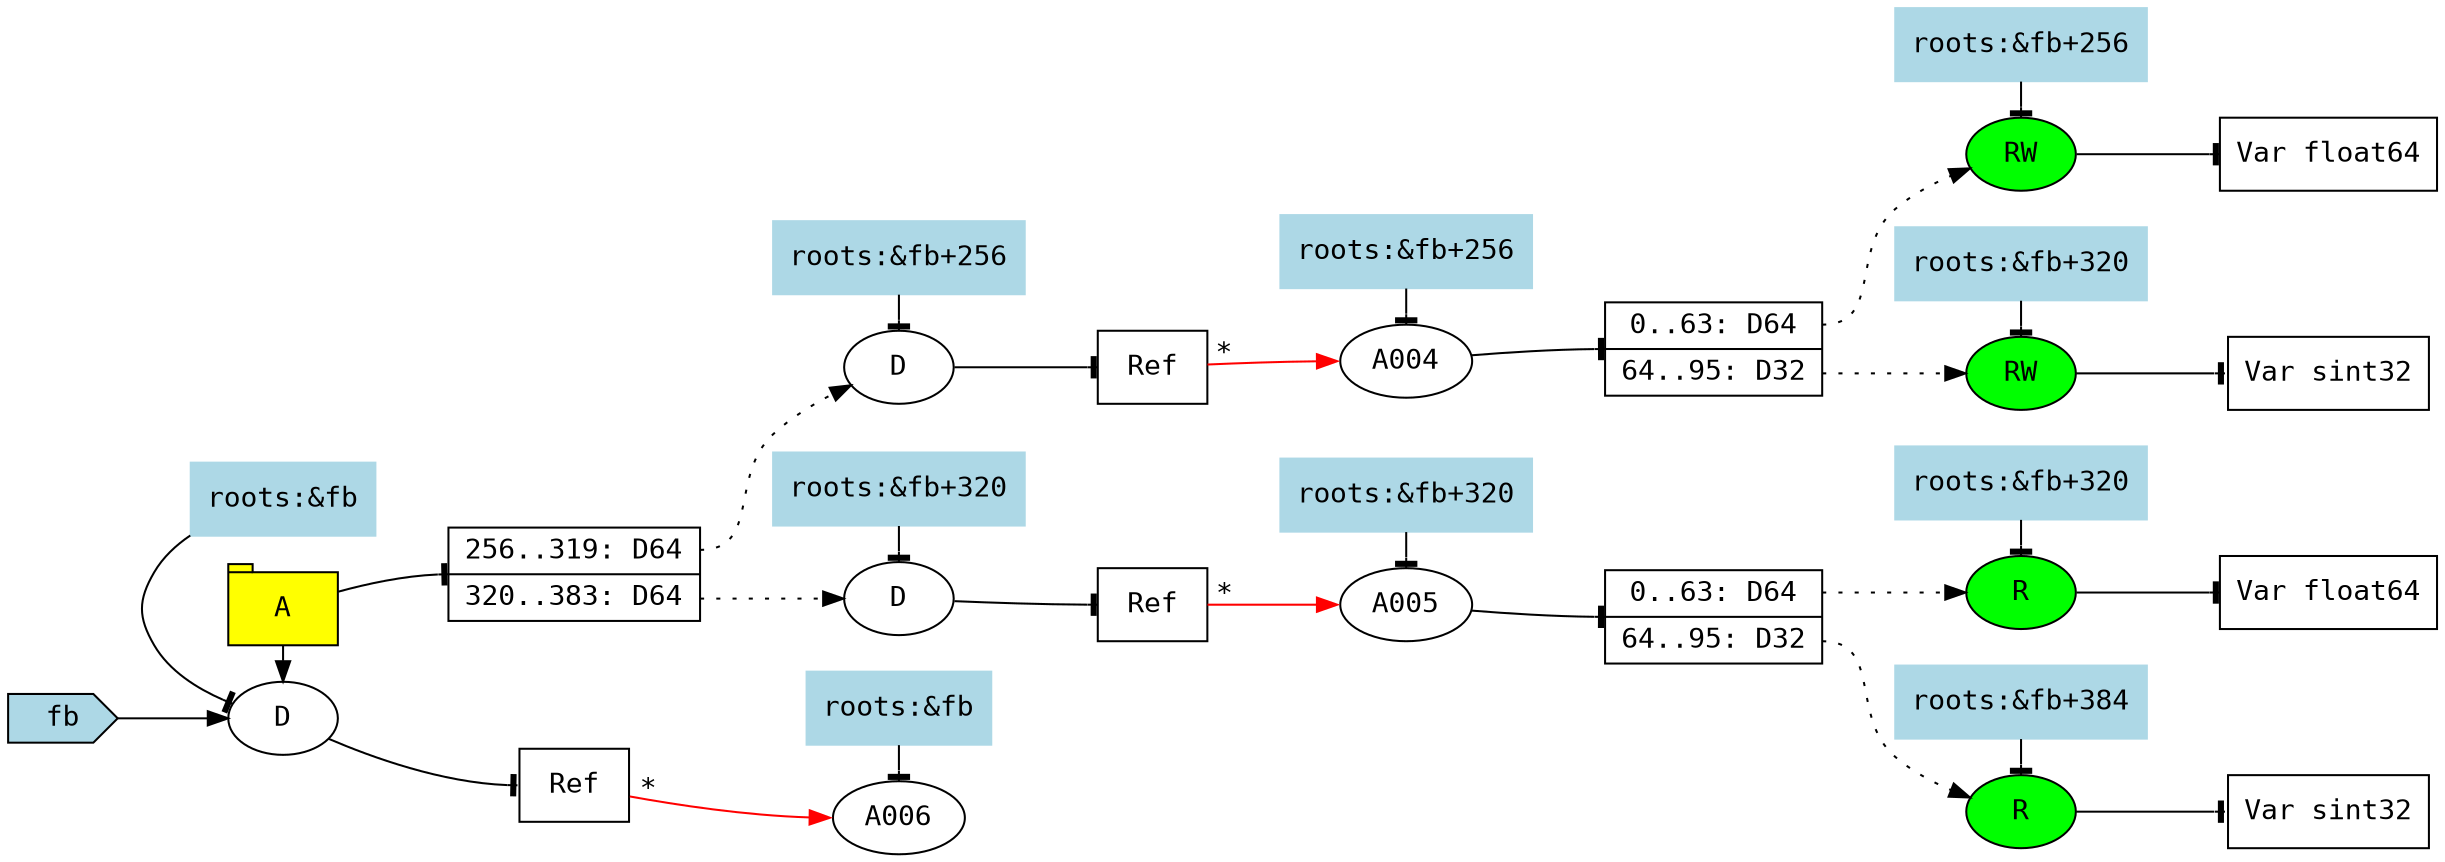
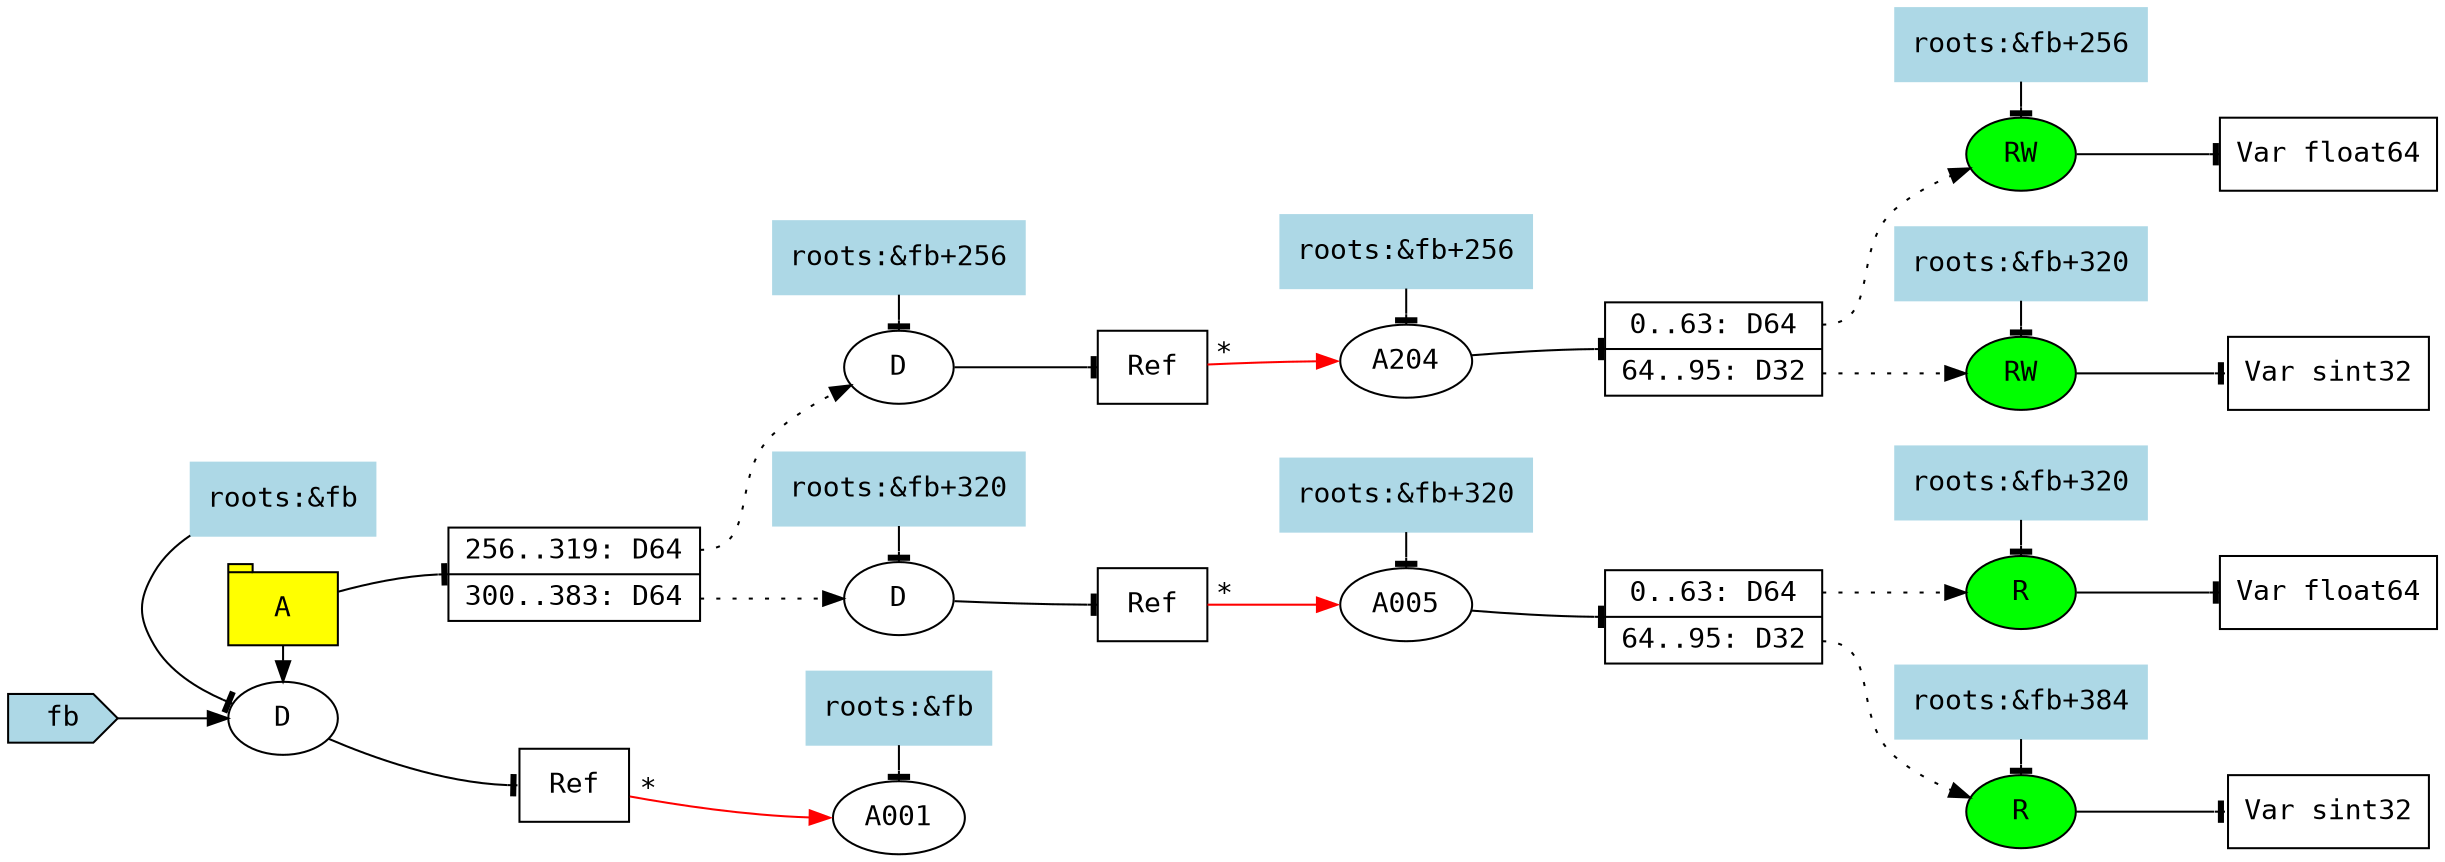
  digraph {
    rankdir=LR
    node [fontname=monospace shape=oval]
    edge [arrowhead=tee fontname=monospace]
    n1 [label=D]
    n2 [color=lightblue label="roots:&fb" shape=box style=filled]
-   A001 [label=A006]
+   A001
    n4 [color=lightblue label="roots:&fb" shape=box style=filled]
    n5 [label=D]
    n6 [color=lightblue label="roots:&fb+256" shape=box style=filled]
    n7 [label=D]
    n8 [color=lightblue label="roots:&fb+320" shape=box style=filled]
-   A004
+   A004 [label=A204]
    n10 [color=lightblue label="roots:&fb+256" shape=box style=filled]
    A005
    n12 [color=lightblue label="roots:&fb+320" shape=box style=filled]
    n13 [fillcolor=green label=RW style=filled]
    n14 [color=lightblue label="roots:&fb+256" shape=box style=filled]
    n15 [fillcolor=green label=RW style=filled]
    n16 [color=lightblue label="roots:&fb+320" shape=box style=filled]
    n17 [fillcolor=green label=R style=filled]
    n18 [color=lightblue label="roots:&fb+320" shape=box style=filled]
    n19 [fillcolor=green label=R style=filled]
    n20 [color=lightblue label="roots:&fb+384" shape=box style=filled]
    n21 [fillcolor=yellow label=A shape=tab style=filled]
    n22 [label="<_p1> Ref" shape=record]
    n23 [label="<_p1> Ref" shape=record]
    n24 [label="<_p1> Ref" shape=record]
    n25 [label="<_p1> 0..63: D64|<_p2> 64..95: D32" shape=record]
    n26 [label="<_p1> 0..63: D64|<_p2> 64..95: D32" shape=record]
    n27 [label="Var float64" shape=record]
    n28 [label="Var sint32" shape=record]
    n29 [label="Var float64" shape=record]
    n30 [label="Var sint32" shape=record]
-   n31 [label="<_p1> 256..319: D64|<_p2> 320..383: D64" shape=record]
+   n31 [label="<_p1> 256..319: D64|<_p2> 300..383: D64" shape=record]
    n32 [fillcolor=lightblue label=fb shape=cds style=filled]
    subgraph sub_1 {
      rank=same
      n1
      n2
    }
    subgraph sub_2 {
      rank=same
      A001
      n4
    }
    subgraph sub_3 {
      rank=same
      n5
      n6
    }
    subgraph sub_4 {
      rank=same
      n7
      n8
    }
    subgraph sub_5 {
      rank=same
      A004
      n10
    }
    subgraph sub_6 {
      rank=same
      A005
      n12
    }
    subgraph sub_7 {
      rank=same
      n13
      n14
    }
    subgraph sub_8 {
      rank=same
      n15
      n16
    }
    subgraph sub_9 {
      rank=same
      n17
      n18
    }
    subgraph sub_10 {
      rank=same
      n19
      n20
    }
    subgraph sub_11 {
      rank=same
      n1
      n21
    }
    n1 -> n22 [headport=w]
    n2 -> n1
    n4 -> A001
    n5 -> n23 [headport=w]
    n6 -> n5
    n7 -> n24 [headport=w]
    n8 -> n7
    A004 -> n25 [headport=w]
    n10 -> A004
    A005 -> n26 [headport=w]
    n12 -> A005
    n13 -> n27 [headport=w]
    n14 -> n13
    n15 -> n28 [headport=w]
    n16 -> n15
    n17 -> n29 [headport=w]
    n18 -> n17
    n19 -> n30 [headport=w]
    n20 -> n19
    n21 -> n1 [arrowhead=""]
    n21 -> n31 [headport=w]
    n22 -> A001 [color=red headport=w labelangle="+30" taillabel="*" tailport=_p1 arrowhead=""]
    n23 -> A004 [color=red headport=w labelangle="+30" taillabel="*" tailport=_p1 arrowhead=""]
    n24 -> A005 [color=red headport=w labelangle="+30" taillabel="*" tailport=_p1 arrowhead=""]
    n25 -> n13 [style=dotted tailport=_p1 arrowhead=""]
    n25 -> n15 [style=dotted tailport=_p2 arrowhead=""]
    n26 -> n17 [style=dotted tailport=_p1 arrowhead=""]
    n26 -> n19 [style=dotted tailport=_p2 arrowhead=""]
    n31 -> n5 [style=dotted tailport=_p1 arrowhead=""]
    n31 -> n7 [style=dotted tailport=_p2 arrowhead=""]
    n32 -> n1 [tailport=e arrowhead=""]
  }
